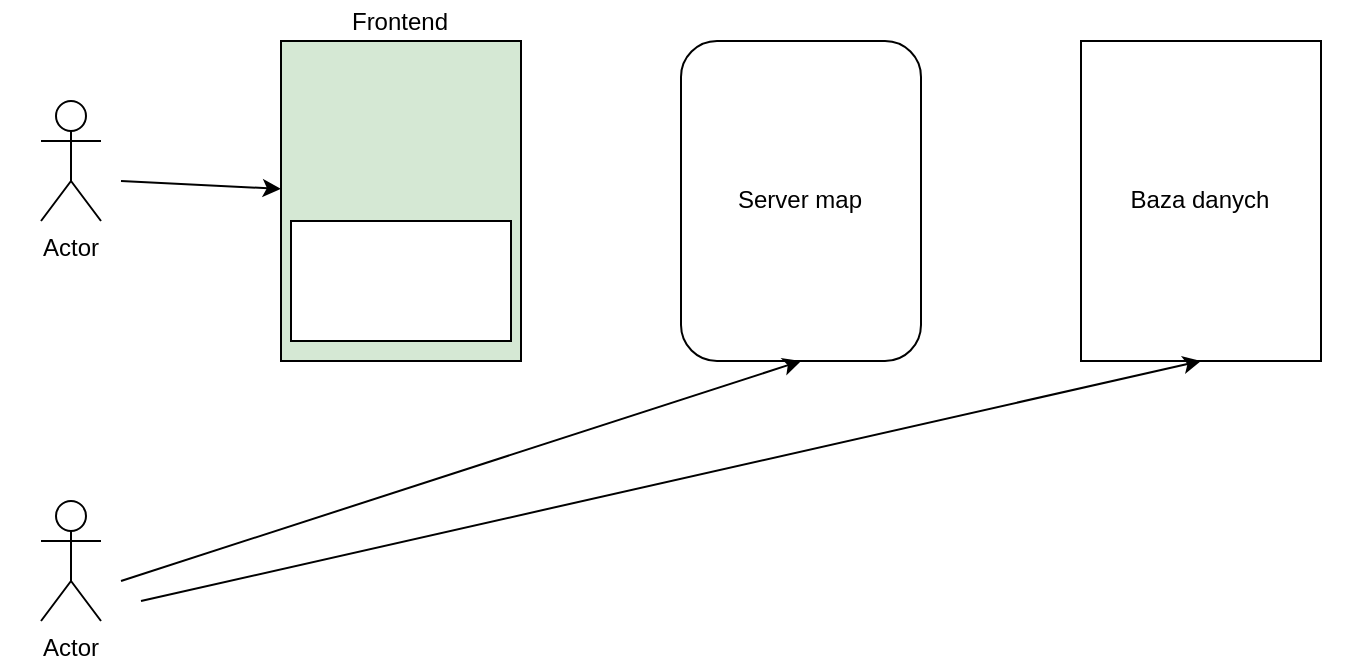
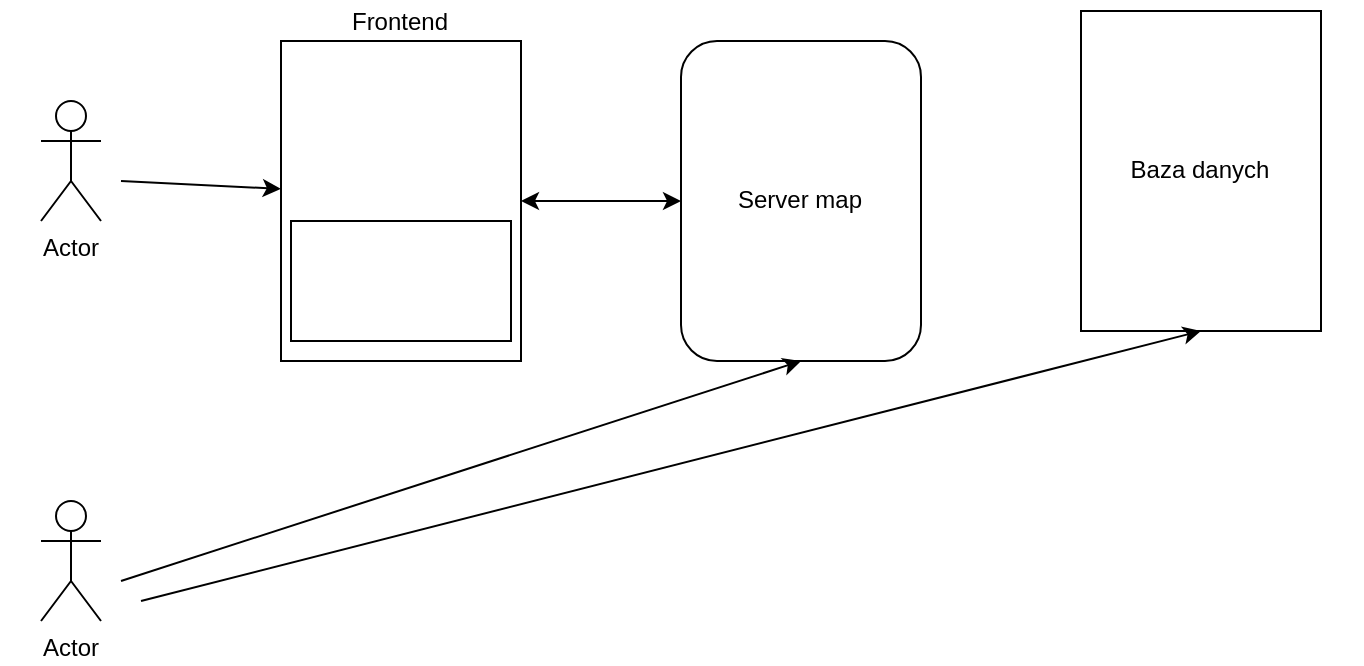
  <mxCell id="0" />
  <mxCell id="1" parent="0" />
- <mxCell id="2" value="Frontend" style="rounded=0;whiteSpace=wrap;html=1;align=center;imageAspect=1;labelPosition=center;verticalLabelPosition=top;verticalAlign=bottom;fillColor=#d5e8d4;" vertex="1" parent="1"><mxGeometry x="140" y="20" width="120" height="160" as="geometry" /></mxCell>
+ <mxCell id="2" value="Frontend" style="rounded=0;whiteSpace=wrap;html=1;align=center;imageAspect=1;labelPosition=center;verticalLabelPosition=top;verticalAlign=bottom;" vertex="1" parent="1"><mxGeometry x="140" y="20" width="120" height="160" as="geometry" /></mxCell>
  <mxCell id="3" value="Server map" style="whiteSpace=wrap;html=1;rounded=1;" vertex="1" parent="1"><mxGeometry x="340" y="20" width="120" height="160" as="geometry" /></mxCell>
- <mxCell id="4" value="Baza danych" style="rounded=0;whiteSpace=wrap;html=1;" vertex="1" parent="1"><mxGeometry x="540" y="20" width="120" height="160" as="geometry" /></mxCell>
+ <mxCell id="4" value="Baza danych" style="rounded=0;whiteSpace=wrap;html=1;" vertex="1" parent="1"><mxGeometry x="540" y="5" width="120" height="160" as="geometry" /></mxCell>
+ <mxCell id="5" value="" style="endArrow=classic;startArrow=classic;html=1;rounded=0;exitX=1;exitY=0.5;exitDx=0;exitDy=0;entryX=0;entryY=0.5;entryDx=0;entryDy=0;" edge="1" parent="1" source="2" target="3"><mxGeometry width="50" height="50" relative="1" as="geometry"><mxPoint x="400" y="210" as="sourcePoint" /><mxPoint x="450" y="160" as="targetPoint" /><Array as="points"><mxPoint x="280" y="100" /></Array></mxGeometry></mxCell>
  <mxCell id="6" value="Actor" style="shape=umlActor;verticalLabelPosition=bottom;verticalAlign=top;html=1;outlineConnect=0;" vertex="1" parent="1"><mxGeometry x="20" y="50" width="30" height="60" as="geometry" /></mxCell>
  <mxCell id="7" value="" style="endArrow=classic;html=1;rounded=0;entryX=-0.001;entryY=0.462;entryDx=0;entryDy=0;entryPerimeter=0;" edge="1" parent="1" target="2"><mxGeometry width="50" height="50" relative="1" as="geometry"><mxPoint x="60" y="90" as="sourcePoint" /><mxPoint x="110" y="40" as="targetPoint" /></mxGeometry></mxCell>
  <mxCell id="8" value="Actor" style="shape=umlActor;verticalLabelPosition=bottom;verticalAlign=top;html=1;outlineConnect=0;" vertex="1" parent="1"><mxGeometry x="20" y="250" width="30" height="60" as="geometry" /></mxCell>
  <mxCell id="9" value="" style="endArrow=classic;html=1;rounded=0;entryX=0.5;entryY=1;entryDx=0;entryDy=0;" edge="1" parent="1" target="3"><mxGeometry width="50" height="50" relative="1" as="geometry"><mxPoint x="60" y="290" as="sourcePoint" /><mxPoint x="110" y="240" as="targetPoint" /></mxGeometry></mxCell>
  <mxCell id="10" value="" style="endArrow=classic;html=1;rounded=0;entryX=0.5;entryY=1;entryDx=0;entryDy=0;" edge="1" parent="1" target="4"><mxGeometry width="50" height="50" relative="1" as="geometry"><mxPoint x="70" y="300" as="sourcePoint" /><mxPoint x="410" y="190" as="targetPoint" /></mxGeometry></mxCell>
  <mxCell id="11" value="" style="rounded=0;whiteSpace=wrap;html=1;" vertex="1" parent="1"><mxGeometry x="145" y="110" width="110" height="60" as="geometry" /></mxCell>
